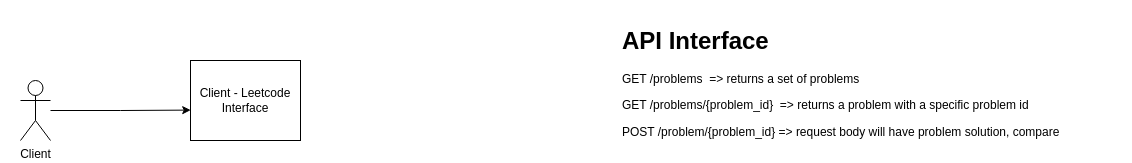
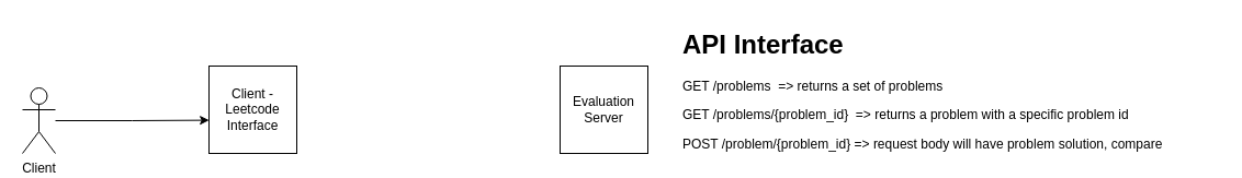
  <mxCell id="0" />
  <mxCell id="1" parent="0" />
- <mxCell id="3" value="Client - Leetcode Interface" style="whiteSpace=wrap;html=1;aspect=fixed;" vertex="1" parent="1"><mxGeometry x="190" y="60" width="110" height="80" as="geometry" /></mxCell>
+ <mxCell id="2" value="Evaluation Server" style="whiteSpace=wrap;html=1;aspect=fixed;" vertex="1" parent="1"><mxGeometry x="510" y="60" width="80" height="80" as="geometry" /></mxCell>
+ <mxCell id="3" value="Client - Leetcode Interface" style="whiteSpace=wrap;html=1;aspect=fixed;" vertex="1" parent="1"><mxGeometry x="190" y="60" width="80" height="80" as="geometry" /></mxCell>
  <mxCell id="4" value="Client" style="shape=umlActor;verticalLabelPosition=bottom;verticalAlign=top;html=1;outlineConnect=0;" vertex="1" parent="1"><mxGeometry x="20" y="80" width="30" height="60" as="geometry" /></mxCell>
  <mxCell id="5" style="edgeStyle=orthogonalEdgeStyle;rounded=0;orthogonalLoop=1;jettySize=auto;html=1;entryX=0.002;entryY=0.62;entryDx=0;entryDy=0;entryPerimeter=0;" edge="1" parent="1" source="4" target="3"><mxGeometry relative="1" as="geometry" /></mxCell>
  <mxCell id="6" value="&lt;h1 style=&quot;margin-top: 0px;&quot;&gt;API Interface&lt;/h1&gt;&lt;p&gt;GET /problems&amp;nbsp; =&amp;gt; returns a set of problems&lt;/p&gt;&lt;p&gt;GET /problems/{problem_id}&amp;nbsp; =&amp;gt; returns a problem with a specific problem id&lt;/p&gt;&lt;p&gt;POST /problem/{problem_id} =&amp;gt; request body will have problem solution, compare&lt;/p&gt;&lt;p&gt;&lt;br&gt;&lt;/p&gt;&lt;p&gt;&lt;br&gt;&lt;/p&gt;" style="text;html=1;whiteSpace=wrap;overflow=hidden;rounded=0;" vertex="1" parent="1"><mxGeometry x="620" y="20" width="490" height="120" as="geometry" /></mxCell>
